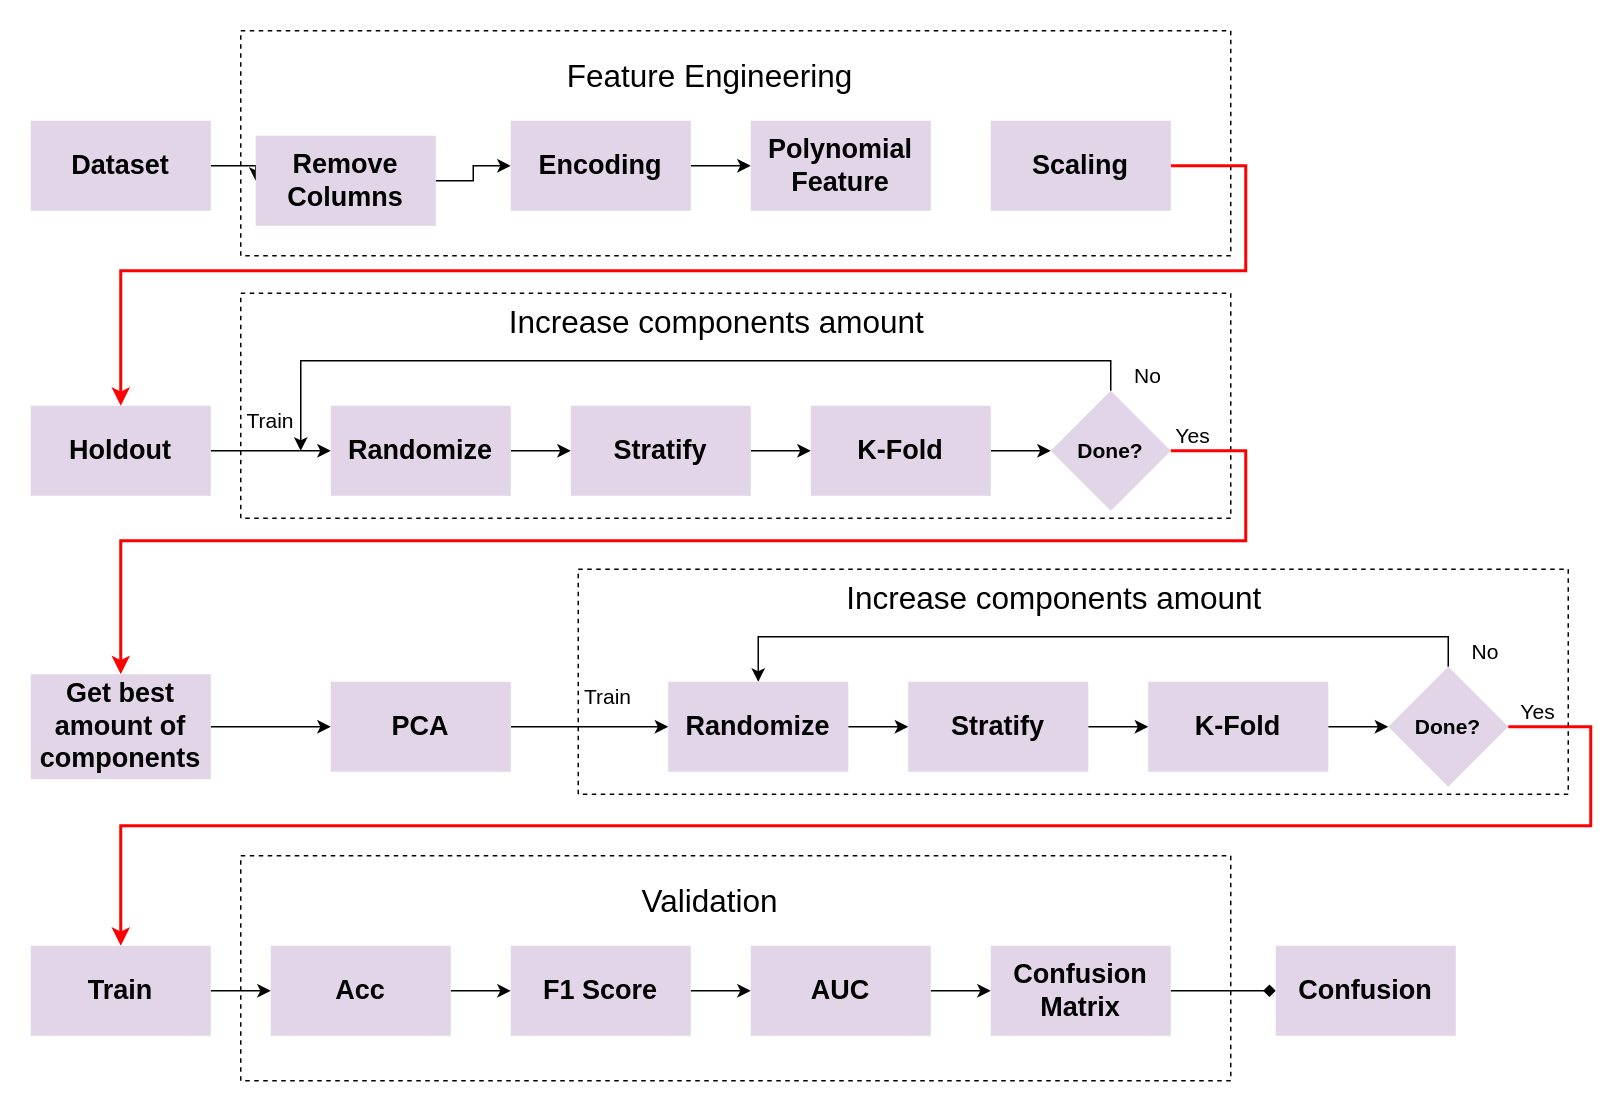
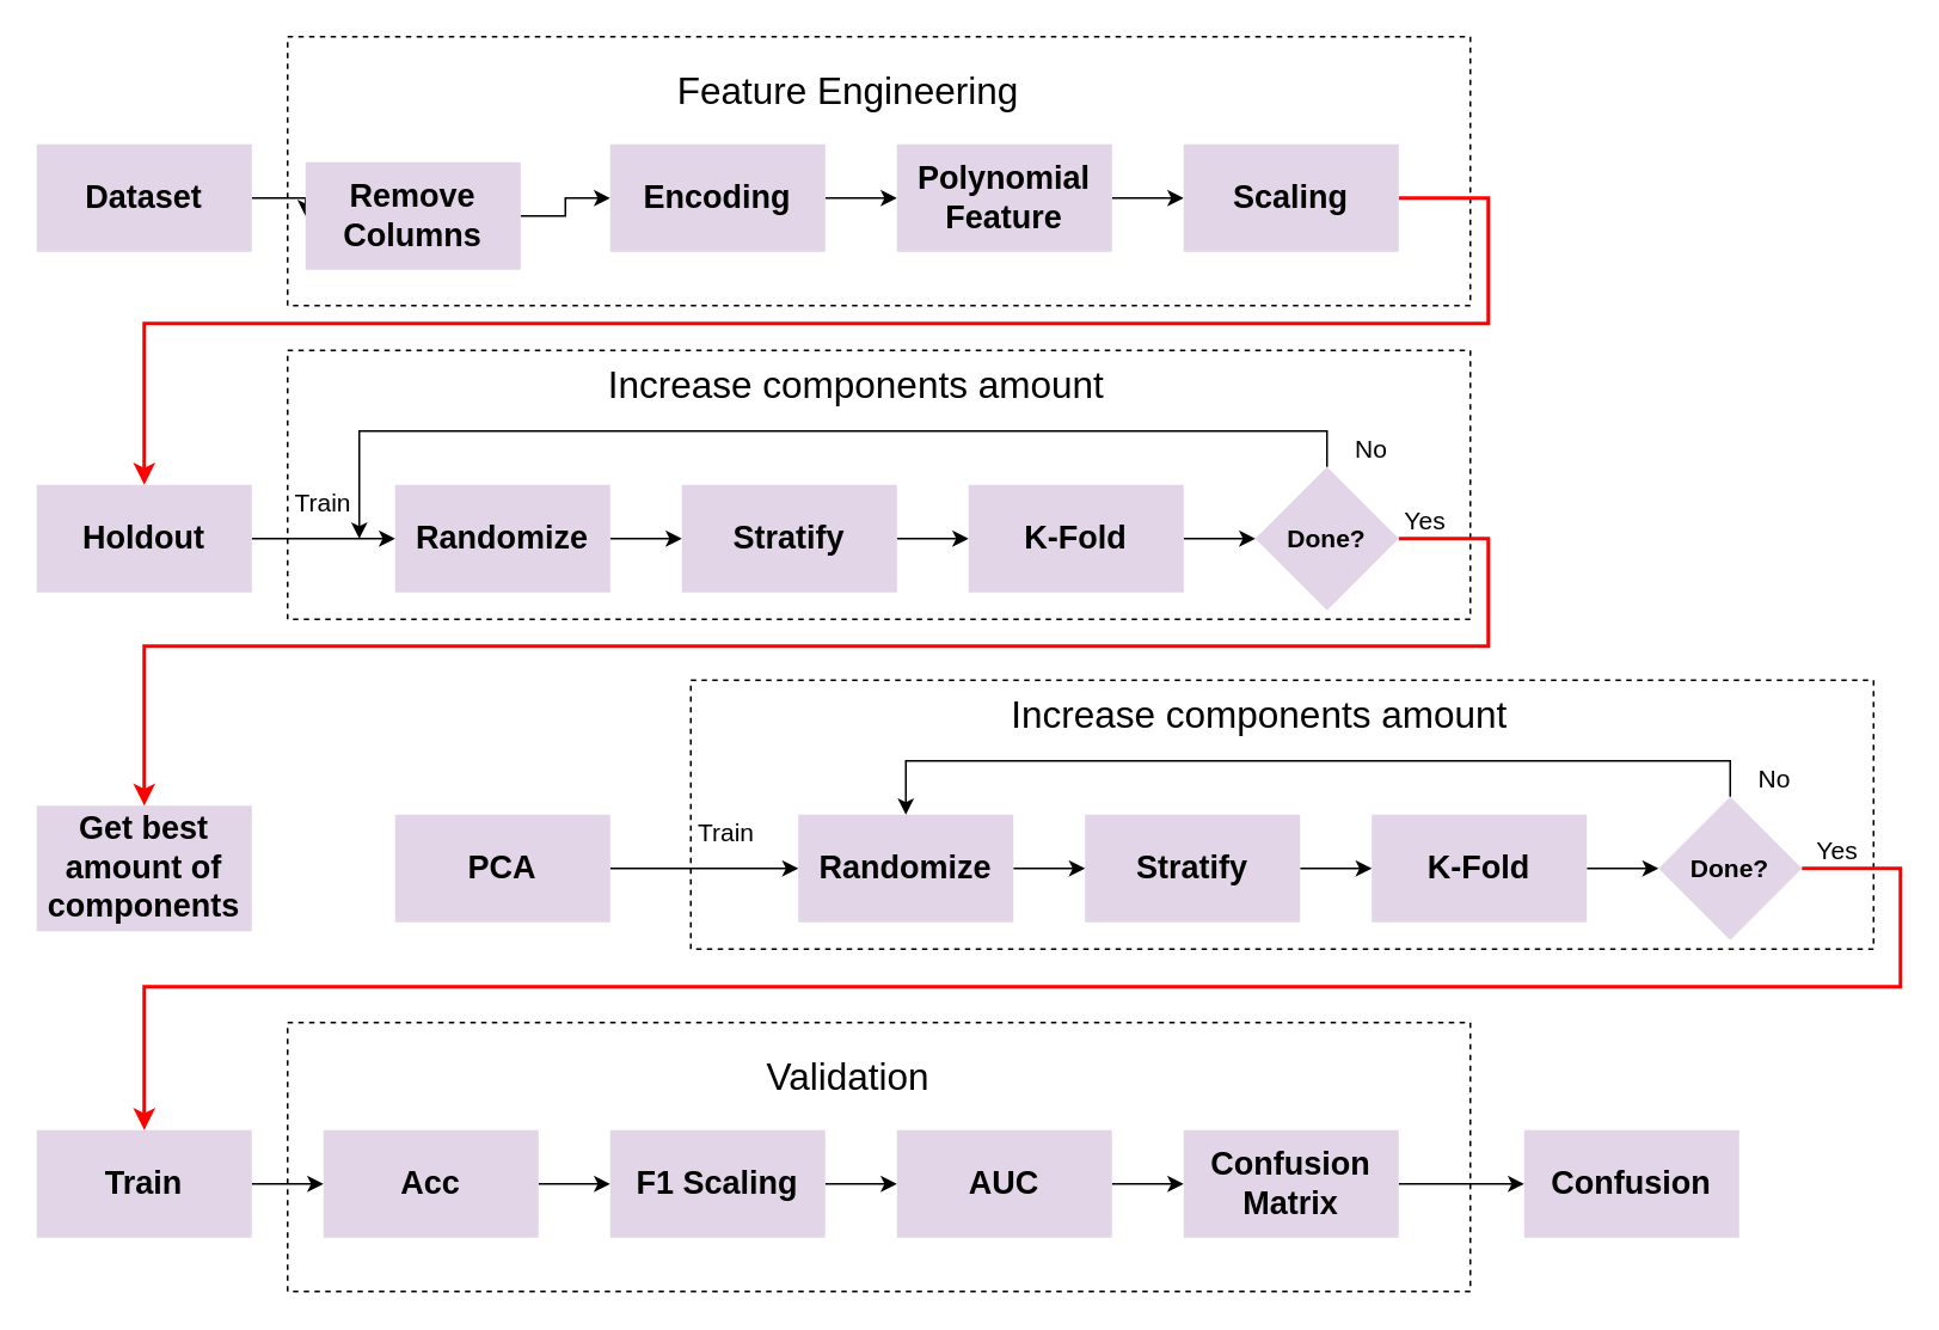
  <mxCell id="0" />
  <mxCell id="1" parent="0" />
  <mxCell id="2" value="&lt;b&gt;&lt;font style=&quot;font-size: 18px&quot;&gt;&lt;br&gt;&lt;/font&gt;&lt;/b&gt;" style="rounded=0;whiteSpace=wrap;html=1;fillColor=none;strokeColor=#000000;dashed=1;" vertex="1" parent="1"><mxGeometry x="160" y="195" width="660" height="150" as="geometry" /></mxCell>
  <mxCell id="3" value="&lt;b&gt;&lt;font style=&quot;font-size: 18px&quot;&gt;&lt;br&gt;&lt;/font&gt;&lt;/b&gt;" style="rounded=0;whiteSpace=wrap;html=1;fillColor=none;strokeColor=#000000;dashed=1;" vertex="1" parent="1"><mxGeometry x="160" y="20" width="660" height="150" as="geometry" /></mxCell>
  <mxCell id="4" style="edgeStyle=orthogonalEdgeStyle;rounded=0;orthogonalLoop=1;jettySize=auto;html=1;exitX=1;exitY=0.5;exitDx=0;exitDy=0;entryX=0;entryY=0.5;entryDx=0;entryDy=0;" edge="1" parent="1" source="5" target="7"><mxGeometry relative="1" as="geometry" /></mxCell>
  <mxCell id="5" value="&lt;b&gt;&lt;font style=&quot;font-size: 18px&quot;&gt;Dataset&lt;/font&gt;&lt;/b&gt;" style="rounded=0;whiteSpace=wrap;html=1;fillColor=#e1d5e7;strokeColor=none;" vertex="1" parent="1"><mxGeometry x="20" y="80" width="120" height="60" as="geometry" /></mxCell>
  <mxCell id="6" style="edgeStyle=orthogonalEdgeStyle;rounded=0;orthogonalLoop=1;jettySize=auto;html=1;exitX=1;exitY=0.5;exitDx=0;exitDy=0;entryX=0;entryY=0.5;entryDx=0;entryDy=0;" edge="1" parent="1" source="7" target="9"><mxGeometry relative="1" as="geometry" /></mxCell>
  <mxCell id="7" value="&lt;b&gt;&lt;font style=&quot;font-size: 18px&quot;&gt;Remove&lt;br&gt;Columns&lt;br&gt;&lt;/font&gt;&lt;/b&gt;" style="rounded=0;whiteSpace=wrap;html=1;fillColor=#e1d5e7;strokeColor=none;" vertex="1" parent="1"><mxGeometry x="170" y="90" width="120" height="60" as="geometry" /></mxCell>
  <mxCell id="8" style="edgeStyle=orthogonalEdgeStyle;rounded=0;orthogonalLoop=1;jettySize=auto;html=1;exitX=1;exitY=0.5;exitDx=0;exitDy=0;entryX=0;entryY=0.5;entryDx=0;entryDy=0;" edge="1" parent="1" source="9" target="11"><mxGeometry relative="1" as="geometry" /></mxCell>
  <mxCell id="9" value="&lt;b&gt;&lt;font style=&quot;font-size: 18px&quot;&gt;Encoding&lt;br&gt;&lt;/font&gt;&lt;/b&gt;" style="rounded=0;whiteSpace=wrap;html=1;fillColor=#e1d5e7;strokeColor=none;" vertex="1" parent="1"><mxGeometry x="340" y="80" width="120" height="60" as="geometry" /></mxCell>
+ <mxCell id="10" style="edgeStyle=orthogonalEdgeStyle;rounded=0;orthogonalLoop=1;jettySize=auto;html=1;exitX=1;exitY=0.5;exitDx=0;exitDy=0;entryX=0;entryY=0.5;entryDx=0;entryDy=0;" edge="1" parent="1" source="11" target="13"><mxGeometry relative="1" as="geometry" /></mxCell>
  <mxCell id="11" value="&lt;b&gt;&lt;font style=&quot;font-size: 18px&quot;&gt;Polynomial&lt;br&gt;Feature&lt;br&gt;&lt;/font&gt;&lt;/b&gt;" style="rounded=0;whiteSpace=wrap;html=1;fillColor=#e1d5e7;strokeColor=none;" vertex="1" parent="1"><mxGeometry x="500" y="80" width="120" height="60" as="geometry" /></mxCell>
  <mxCell id="12" style="edgeStyle=orthogonalEdgeStyle;rounded=0;orthogonalLoop=1;jettySize=auto;html=1;exitX=1;exitY=0.5;exitDx=0;exitDy=0;entryX=0.5;entryY=0;entryDx=0;entryDy=0;fillColor=#f8cecc;strokeColor=#FF0000;strokeWidth=2;" edge="1" parent="1" source="13" target="22"><mxGeometry relative="1" as="geometry"><Array as="points"><mxPoint x="830" y="110" /><mxPoint x="830" y="180" /><mxPoint x="80" y="180" /></Array></mxGeometry></mxCell>
  <mxCell id="13" value="&lt;b&gt;&lt;font style=&quot;font-size: 18px&quot;&gt;Scaling&lt;br&gt;&lt;/font&gt;&lt;/b&gt;" style="rounded=0;whiteSpace=wrap;html=1;fillColor=#e1d5e7;strokeColor=none;" vertex="1" parent="1"><mxGeometry x="660" y="80" width="120" height="60" as="geometry" /></mxCell>
  <mxCell id="14" value="&lt;font style=&quot;font-size: 21px&quot;&gt;Feature Engineering&lt;/font&gt;" style="text;html=1;strokeColor=none;fillColor=none;align=center;verticalAlign=middle;whiteSpace=wrap;rounded=0;dashed=1;" vertex="1" parent="1"><mxGeometry x="370" y="40" width="206" height="20" as="geometry" /></mxCell>
  <mxCell id="15" style="edgeStyle=orthogonalEdgeStyle;rounded=0;orthogonalLoop=1;jettySize=auto;html=1;exitX=1;exitY=0.5;exitDx=0;exitDy=0;entryX=0;entryY=0.5;entryDx=0;entryDy=0;" edge="1" parent="1" source="16" target="18"><mxGeometry relative="1" as="geometry" /></mxCell>
  <mxCell id="16" value="&lt;b&gt;&lt;font style=&quot;font-size: 18px&quot;&gt;Randomize&lt;br&gt;&lt;/font&gt;&lt;/b&gt;" style="rounded=0;whiteSpace=wrap;html=1;fillColor=#e1d5e7;strokeColor=none;" vertex="1" parent="1"><mxGeometry x="220" y="270" width="120" height="60" as="geometry" /></mxCell>
  <mxCell id="17" style="edgeStyle=orthogonalEdgeStyle;rounded=0;orthogonalLoop=1;jettySize=auto;html=1;exitX=1;exitY=0.5;exitDx=0;exitDy=0;entryX=0;entryY=0.5;entryDx=0;entryDy=0;" edge="1" parent="1" source="18" target="20"><mxGeometry relative="1" as="geometry" /></mxCell>
  <mxCell id="18" value="&lt;b&gt;&lt;font style=&quot;font-size: 18px&quot;&gt;Stratify&lt;br&gt;&lt;/font&gt;&lt;/b&gt;" style="rounded=0;whiteSpace=wrap;html=1;fillColor=#e1d5e7;strokeColor=none;" vertex="1" parent="1"><mxGeometry x="380" y="270" width="120" height="60" as="geometry" /></mxCell>
  <mxCell id="19" style="edgeStyle=orthogonalEdgeStyle;rounded=0;orthogonalLoop=1;jettySize=auto;html=1;exitX=1;exitY=0.5;exitDx=0;exitDy=0;entryX=0;entryY=0.5;entryDx=0;entryDy=0;" edge="1" parent="1" source="20" target="26"><mxGeometry relative="1" as="geometry"><mxPoint x="700" y="300" as="targetPoint" /></mxGeometry></mxCell>
  <mxCell id="20" value="&lt;b&gt;&lt;font style=&quot;font-size: 18px&quot;&gt;K-Fold&lt;br&gt;&lt;/font&gt;&lt;/b&gt;" style="rounded=0;whiteSpace=wrap;html=1;fillColor=#e1d5e7;strokeColor=none;" vertex="1" parent="1"><mxGeometry x="540" y="270" width="120" height="60" as="geometry" /></mxCell>
  <mxCell id="21" style="edgeStyle=orthogonalEdgeStyle;rounded=0;orthogonalLoop=1;jettySize=auto;html=1;exitX=1;exitY=0.5;exitDx=0;exitDy=0;entryX=0;entryY=0.5;entryDx=0;entryDy=0;" edge="1" parent="1" source="22" target="16"><mxGeometry relative="1" as="geometry" /></mxCell>
  <mxCell id="22" value="&lt;b&gt;&lt;font style=&quot;font-size: 18px&quot;&gt;Holdout&lt;br&gt;&lt;/font&gt;&lt;/b&gt;" style="rounded=0;whiteSpace=wrap;html=1;fillColor=#e1d5e7;strokeColor=none;" vertex="1" parent="1"><mxGeometry x="20" y="270" width="120" height="60" as="geometry" /></mxCell>
  <mxCell id="23" value="&lt;font style=&quot;font-size: 14px&quot;&gt;Train&lt;/font&gt;" style="text;html=1;strokeColor=none;fillColor=none;align=center;verticalAlign=middle;whiteSpace=wrap;rounded=0;dashed=1;" vertex="1" parent="1"><mxGeometry x="155" y="270" width="50" height="20" as="geometry" /></mxCell>
  <mxCell id="24" style="edgeStyle=orthogonalEdgeStyle;rounded=0;orthogonalLoop=1;jettySize=auto;html=1;exitX=0.5;exitY=0;exitDx=0;exitDy=0;" edge="1" parent="1" source="26"><mxGeometry relative="1" as="geometry"><mxPoint x="200" y="300" as="targetPoint" /><Array as="points"><mxPoint x="740" y="240" /><mxPoint x="200" y="240" /></Array></mxGeometry></mxCell>
  <mxCell id="25" style="edgeStyle=orthogonalEdgeStyle;rounded=0;orthogonalLoop=1;jettySize=auto;html=1;exitX=1;exitY=0.5;exitDx=0;exitDy=0;entryX=0.5;entryY=0;entryDx=0;entryDy=0;fillColor=#f8cecc;strokeColor=#FF0000;strokeWidth=2;" edge="1" parent="1" source="26" target="30"><mxGeometry relative="1" as="geometry"><Array as="points"><mxPoint x="830" y="300" /><mxPoint x="830" y="360" /><mxPoint x="80" y="360" /></Array></mxGeometry></mxCell>
  <mxCell id="26" value="&lt;b&gt;&lt;font style=&quot;font-size: 14px&quot;&gt;Done?&lt;/font&gt;&lt;/b&gt;" style="rhombus;whiteSpace=wrap;html=1;dashed=1;strokeColor=none;fillColor=#e1d5e7;" vertex="1" parent="1"><mxGeometry x="700" y="260" width="80" height="80" as="geometry" /></mxCell>
  <mxCell id="27" value="&lt;font style=&quot;font-size: 14px&quot;&gt;No&lt;/font&gt;" style="text;html=1;strokeColor=none;fillColor=none;align=center;verticalAlign=middle;whiteSpace=wrap;rounded=0;dashed=1;" vertex="1" parent="1"><mxGeometry x="740" y="240" width="50" height="20" as="geometry" /></mxCell>
  <mxCell id="28" value="&lt;span style=&quot;font-size: 21px&quot;&gt;Increase components amount&lt;/span&gt;" style="text;html=1;strokeColor=none;fillColor=none;align=center;verticalAlign=middle;whiteSpace=wrap;rounded=0;dashed=1;" vertex="1" parent="1"><mxGeometry x="335" y="204" width="285" height="20" as="geometry" /></mxCell>
- <mxCell id="29" style="edgeStyle=orthogonalEdgeStyle;rounded=0;orthogonalLoop=1;jettySize=auto;html=1;exitX=1;exitY=0.5;exitDx=0;exitDy=0;entryX=0;entryY=0.5;entryDx=0;entryDy=0;" edge="1" parent="1" source="30" target="32"><mxGeometry relative="1" as="geometry" /></mxCell>
  <mxCell id="30" value="&lt;b&gt;&lt;font style=&quot;font-size: 18px&quot;&gt;Get best amount of components&lt;br&gt;&lt;/font&gt;&lt;/b&gt;" style="rounded=0;whiteSpace=wrap;html=1;fillColor=#e1d5e7;strokeColor=none;" vertex="1" parent="1"><mxGeometry x="20" y="449" width="120" height="70" as="geometry" /></mxCell>
  <mxCell id="31" style="edgeStyle=orthogonalEdgeStyle;rounded=0;orthogonalLoop=1;jettySize=auto;html=1;exitX=1;exitY=0.5;exitDx=0;exitDy=0;entryX=0;entryY=0.5;entryDx=0;entryDy=0;" edge="1" parent="1" source="32" target="35"><mxGeometry relative="1" as="geometry" /></mxCell>
  <mxCell id="32" value="&lt;b&gt;&lt;font style=&quot;font-size: 18px&quot;&gt;PCA&lt;br&gt;&lt;/font&gt;&lt;/b&gt;" style="rounded=0;whiteSpace=wrap;html=1;fillColor=#e1d5e7;strokeColor=none;" vertex="1" parent="1"><mxGeometry x="220" y="454" width="120" height="60" as="geometry" /></mxCell>
  <mxCell id="33" value="&lt;b&gt;&lt;font style=&quot;font-size: 18px&quot;&gt;&lt;br&gt;&lt;/font&gt;&lt;/b&gt;" style="rounded=0;whiteSpace=wrap;html=1;fillColor=none;strokeColor=#000000;dashed=1;" vertex="1" parent="1"><mxGeometry x="385" y="379" width="660" height="150" as="geometry" /></mxCell>
  <mxCell id="34" style="edgeStyle=orthogonalEdgeStyle;rounded=0;orthogonalLoop=1;jettySize=auto;html=1;exitX=1;exitY=0.5;exitDx=0;exitDy=0;entryX=0;entryY=0.5;entryDx=0;entryDy=0;" edge="1" parent="1" source="35" target="37"><mxGeometry relative="1" as="geometry" /></mxCell>
  <mxCell id="35" value="&lt;b&gt;&lt;font style=&quot;font-size: 18px&quot;&gt;Randomize&lt;br&gt;&lt;/font&gt;&lt;/b&gt;" style="rounded=0;whiteSpace=wrap;html=1;fillColor=#e1d5e7;strokeColor=none;" vertex="1" parent="1"><mxGeometry x="445" y="454" width="120" height="60" as="geometry" /></mxCell>
  <mxCell id="36" style="edgeStyle=orthogonalEdgeStyle;rounded=0;orthogonalLoop=1;jettySize=auto;html=1;exitX=1;exitY=0.5;exitDx=0;exitDy=0;entryX=0;entryY=0.5;entryDx=0;entryDy=0;" edge="1" parent="1" source="37" target="39"><mxGeometry relative="1" as="geometry" /></mxCell>
  <mxCell id="37" value="&lt;b&gt;&lt;font style=&quot;font-size: 18px&quot;&gt;Stratify&lt;br&gt;&lt;/font&gt;&lt;/b&gt;" style="rounded=0;whiteSpace=wrap;html=1;fillColor=#e1d5e7;strokeColor=none;" vertex="1" parent="1"><mxGeometry x="605" y="454" width="120" height="60" as="geometry" /></mxCell>
  <mxCell id="38" style="edgeStyle=orthogonalEdgeStyle;rounded=0;orthogonalLoop=1;jettySize=auto;html=1;exitX=1;exitY=0.5;exitDx=0;exitDy=0;entryX=0;entryY=0.5;entryDx=0;entryDy=0;" edge="1" parent="1" source="39" target="43"><mxGeometry relative="1" as="geometry"><mxPoint x="925" y="484" as="targetPoint" /></mxGeometry></mxCell>
  <mxCell id="39" value="&lt;b&gt;&lt;font style=&quot;font-size: 18px&quot;&gt;K-Fold&lt;br&gt;&lt;/font&gt;&lt;/b&gt;" style="rounded=0;whiteSpace=wrap;html=1;fillColor=#e1d5e7;strokeColor=none;" vertex="1" parent="1"><mxGeometry x="765" y="454" width="120" height="60" as="geometry" /></mxCell>
  <mxCell id="40" value="&lt;font style=&quot;font-size: 14px&quot;&gt;Train&lt;/font&gt;" style="text;html=1;strokeColor=none;fillColor=none;align=center;verticalAlign=middle;whiteSpace=wrap;rounded=0;dashed=1;" vertex="1" parent="1"><mxGeometry x="380" y="454" width="50" height="20" as="geometry" /></mxCell>
  <mxCell id="41" style="edgeStyle=orthogonalEdgeStyle;rounded=0;orthogonalLoop=1;jettySize=auto;html=1;exitX=0.5;exitY=0;exitDx=0;exitDy=0;entryX=0.5;entryY=0;entryDx=0;entryDy=0;" edge="1" parent="1" source="43" target="35"><mxGeometry relative="1" as="geometry" /></mxCell>
  <mxCell id="42" style="edgeStyle=orthogonalEdgeStyle;rounded=0;orthogonalLoop=1;jettySize=auto;html=1;exitX=1;exitY=0.5;exitDx=0;exitDy=0;entryX=0.5;entryY=0;entryDx=0;entryDy=0;strokeColor=#FF0000;strokeWidth=2;" edge="1" parent="1" source="43" target="58"><mxGeometry relative="1" as="geometry"><Array as="points"><mxPoint x="1060" y="484" /><mxPoint x="1060" y="550" /><mxPoint x="80" y="550" /></Array></mxGeometry></mxCell>
  <mxCell id="43" value="&lt;b&gt;&lt;font style=&quot;font-size: 14px&quot;&gt;Done?&lt;/font&gt;&lt;/b&gt;" style="rhombus;whiteSpace=wrap;html=1;dashed=1;strokeColor=none;fillColor=#e1d5e7;" vertex="1" parent="1"><mxGeometry x="925" y="444" width="80" height="80" as="geometry" /></mxCell>
  <mxCell id="44" value="&lt;font style=&quot;font-size: 14px&quot;&gt;No&lt;/font&gt;" style="text;html=1;strokeColor=none;fillColor=none;align=center;verticalAlign=middle;whiteSpace=wrap;rounded=0;dashed=1;" vertex="1" parent="1"><mxGeometry x="965" y="424" width="50" height="20" as="geometry" /></mxCell>
  <mxCell id="45" value="&lt;span style=&quot;font-size: 21px&quot;&gt;Increase components amount&lt;/span&gt;" style="text;html=1;strokeColor=none;fillColor=none;align=center;verticalAlign=middle;whiteSpace=wrap;rounded=0;dashed=1;" vertex="1" parent="1"><mxGeometry x="560" y="388" width="285" height="20" as="geometry" /></mxCell>
  <mxCell id="46" value="&lt;font style=&quot;font-size: 14px&quot;&gt;Yes&lt;/font&gt;" style="text;html=1;strokeColor=none;fillColor=none;align=center;verticalAlign=middle;whiteSpace=wrap;rounded=0;dashed=1;" vertex="1" parent="1"><mxGeometry x="770" y="280" width="50" height="20" as="geometry" /></mxCell>
  <mxCell id="47" value="&lt;b&gt;&lt;font style=&quot;font-size: 18px&quot;&gt;&lt;br&gt;&lt;/font&gt;&lt;/b&gt;" style="rounded=0;whiteSpace=wrap;html=1;fillColor=none;strokeColor=#000000;dashed=1;" vertex="1" parent="1"><mxGeometry x="160" y="570" width="660" height="150" as="geometry" /></mxCell>
  <mxCell id="48" style="edgeStyle=orthogonalEdgeStyle;rounded=0;orthogonalLoop=1;jettySize=auto;html=1;exitX=1;exitY=0.5;exitDx=0;exitDy=0;entryX=0;entryY=0.5;entryDx=0;entryDy=0;" edge="1" parent="1" source="49" target="51"><mxGeometry relative="1" as="geometry" /></mxCell>
  <mxCell id="49" value="&lt;b&gt;&lt;font style=&quot;font-size: 18px&quot;&gt;Acc&lt;br&gt;&lt;/font&gt;&lt;/b&gt;" style="rounded=0;whiteSpace=wrap;html=1;fillColor=#e1d5e7;strokeColor=none;" vertex="1" parent="1"><mxGeometry x="180" y="630" width="120" height="60" as="geometry" /></mxCell>
  <mxCell id="50" style="edgeStyle=orthogonalEdgeStyle;rounded=0;orthogonalLoop=1;jettySize=auto;html=1;exitX=1;exitY=0.5;exitDx=0;exitDy=0;entryX=0;entryY=0.5;entryDx=0;entryDy=0;" edge="1" parent="1" source="51" target="53"><mxGeometry relative="1" as="geometry" /></mxCell>
- <mxCell id="51" value="&lt;b&gt;&lt;font style=&quot;font-size: 18px&quot;&gt;F1 Score&lt;br&gt;&lt;/font&gt;&lt;/b&gt;" style="rounded=0;whiteSpace=wrap;html=1;fillColor=#e1d5e7;strokeColor=none;" vertex="1" parent="1"><mxGeometry x="340" y="630" width="120" height="60" as="geometry" /></mxCell>
+ <mxCell id="51" value="&lt;b&gt;&lt;font style=&quot;font-size: 18px&quot;&gt;F1 Scaling&lt;br&gt;&lt;/font&gt;&lt;/b&gt;" style="rounded=0;whiteSpace=wrap;html=1;fillColor=#e1d5e7;strokeColor=none;" vertex="1" parent="1"><mxGeometry x="340" y="630" width="120" height="60" as="geometry" /></mxCell>
  <mxCell id="52" style="edgeStyle=orthogonalEdgeStyle;rounded=0;orthogonalLoop=1;jettySize=auto;html=1;exitX=1;exitY=0.5;exitDx=0;exitDy=0;entryX=0;entryY=0.5;entryDx=0;entryDy=0;" edge="1" parent="1" source="53" target="55"><mxGeometry relative="1" as="geometry" /></mxCell>
  <mxCell id="53" value="&lt;b&gt;&lt;font style=&quot;font-size: 18px&quot;&gt;AUC&lt;br&gt;&lt;/font&gt;&lt;/b&gt;" style="rounded=0;whiteSpace=wrap;html=1;fillColor=#e1d5e7;strokeColor=none;" vertex="1" parent="1"><mxGeometry x="500" y="630" width="120" height="60" as="geometry" /></mxCell>
- <mxCell id="54" style="edgeStyle=orthogonalEdgeStyle;rounded=0;orthogonalLoop=1;jettySize=auto;html=1;exitX=1;exitY=0.5;exitDx=0;exitDy=0;entryX=0;entryY=0.5;entryDx=0;entryDy=0;endArrow=diamond;" edge="1" parent="1" source="55" target="59"><mxGeometry relative="1" as="geometry" /></mxCell>
+ <mxCell id="54" style="edgeStyle=orthogonalEdgeStyle;rounded=0;orthogonalLoop=1;jettySize=auto;html=1;exitX=1;exitY=0.5;exitDx=0;exitDy=0;entryX=0;entryY=0.5;entryDx=0;entryDy=0;" edge="1" parent="1" source="55" target="59"><mxGeometry relative="1" as="geometry" /></mxCell>
  <mxCell id="55" value="&lt;b&gt;&lt;font style=&quot;font-size: 18px&quot;&gt;Confusion Matrix&lt;br&gt;&lt;/font&gt;&lt;/b&gt;" style="rounded=0;whiteSpace=wrap;html=1;fillColor=#e1d5e7;strokeColor=none;" vertex="1" parent="1"><mxGeometry x="660" y="630" width="120" height="60" as="geometry" /></mxCell>
  <mxCell id="56" value="&lt;font style=&quot;font-size: 21px&quot;&gt;Validation&lt;/font&gt;" style="text;html=1;strokeColor=none;fillColor=none;align=center;verticalAlign=middle;whiteSpace=wrap;rounded=0;dashed=1;" vertex="1" parent="1"><mxGeometry x="370" y="590" width="206" height="20" as="geometry" /></mxCell>
  <mxCell id="57" style="edgeStyle=orthogonalEdgeStyle;rounded=0;orthogonalLoop=1;jettySize=auto;html=1;exitX=1;exitY=0.5;exitDx=0;exitDy=0;entryX=0;entryY=0.5;entryDx=0;entryDy=0;" edge="1" parent="1" source="58" target="49"><mxGeometry relative="1" as="geometry" /></mxCell>
  <mxCell id="58" value="&lt;b&gt;&lt;font style=&quot;font-size: 18px&quot;&gt;Train&lt;br&gt;&lt;/font&gt;&lt;/b&gt;" style="rounded=0;whiteSpace=wrap;html=1;fillColor=#e1d5e7;strokeColor=none;" vertex="1" parent="1"><mxGeometry x="20" y="630" width="120" height="60" as="geometry" /></mxCell>
  <mxCell id="59" value="&lt;b&gt;&lt;font style=&quot;font-size: 18px&quot;&gt;Confusion&lt;br&gt;&lt;/font&gt;&lt;/b&gt;" style="rounded=0;whiteSpace=wrap;html=1;fillColor=#e1d5e7;strokeColor=none;" vertex="1" parent="1"><mxGeometry x="850" y="630" width="120" height="60" as="geometry" /></mxCell>
  <mxCell id="60" value="&lt;font style=&quot;font-size: 14px&quot;&gt;Yes&lt;/font&gt;" style="text;html=1;strokeColor=none;fillColor=none;align=center;verticalAlign=middle;whiteSpace=wrap;rounded=0;dashed=1;" vertex="1" parent="1"><mxGeometry x="1000" y="464" width="50" height="20" as="geometry" /></mxCell>
